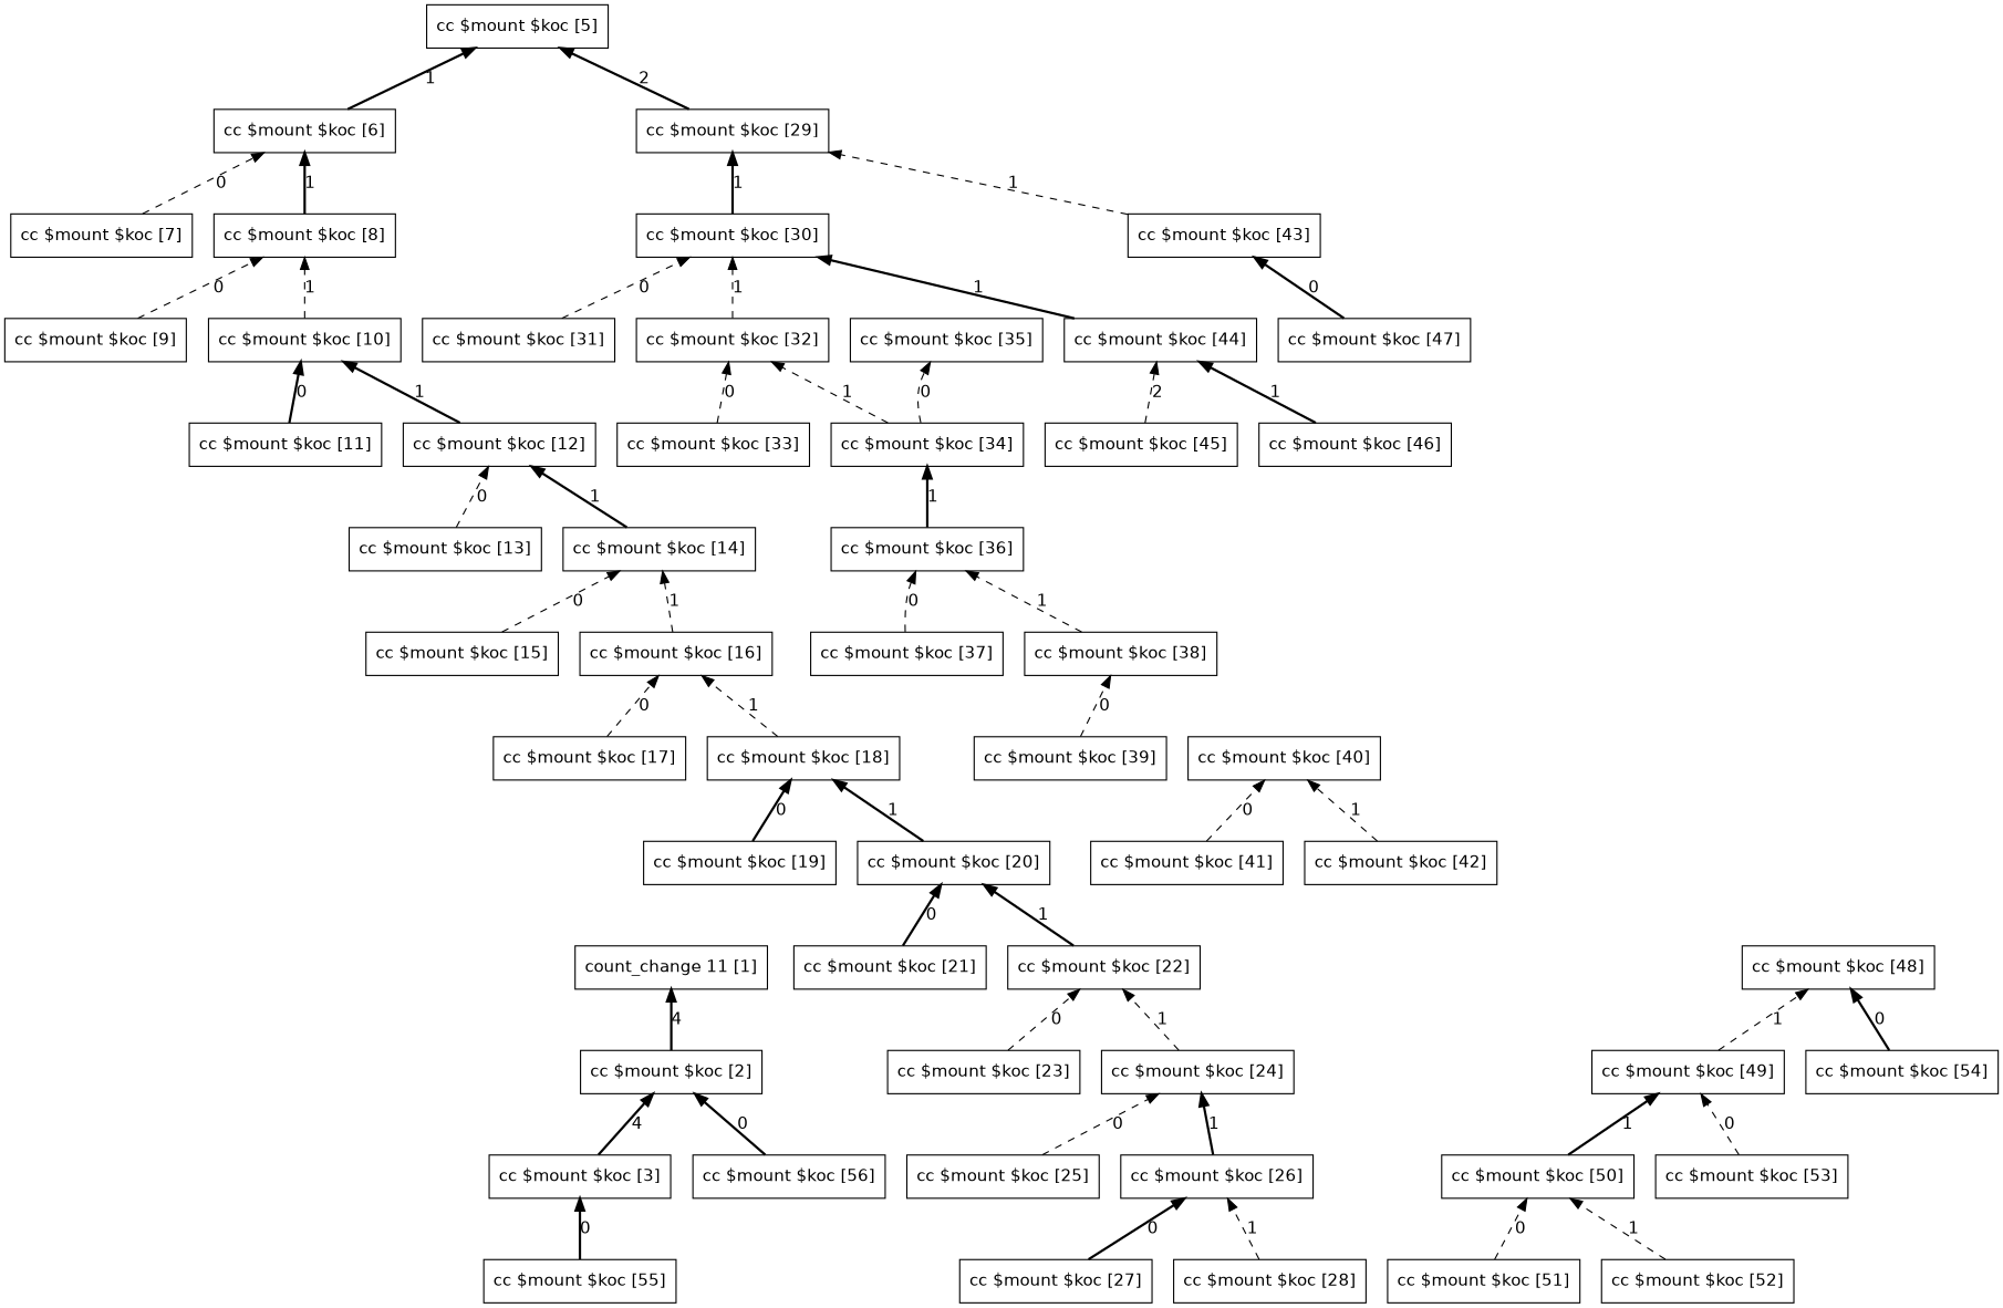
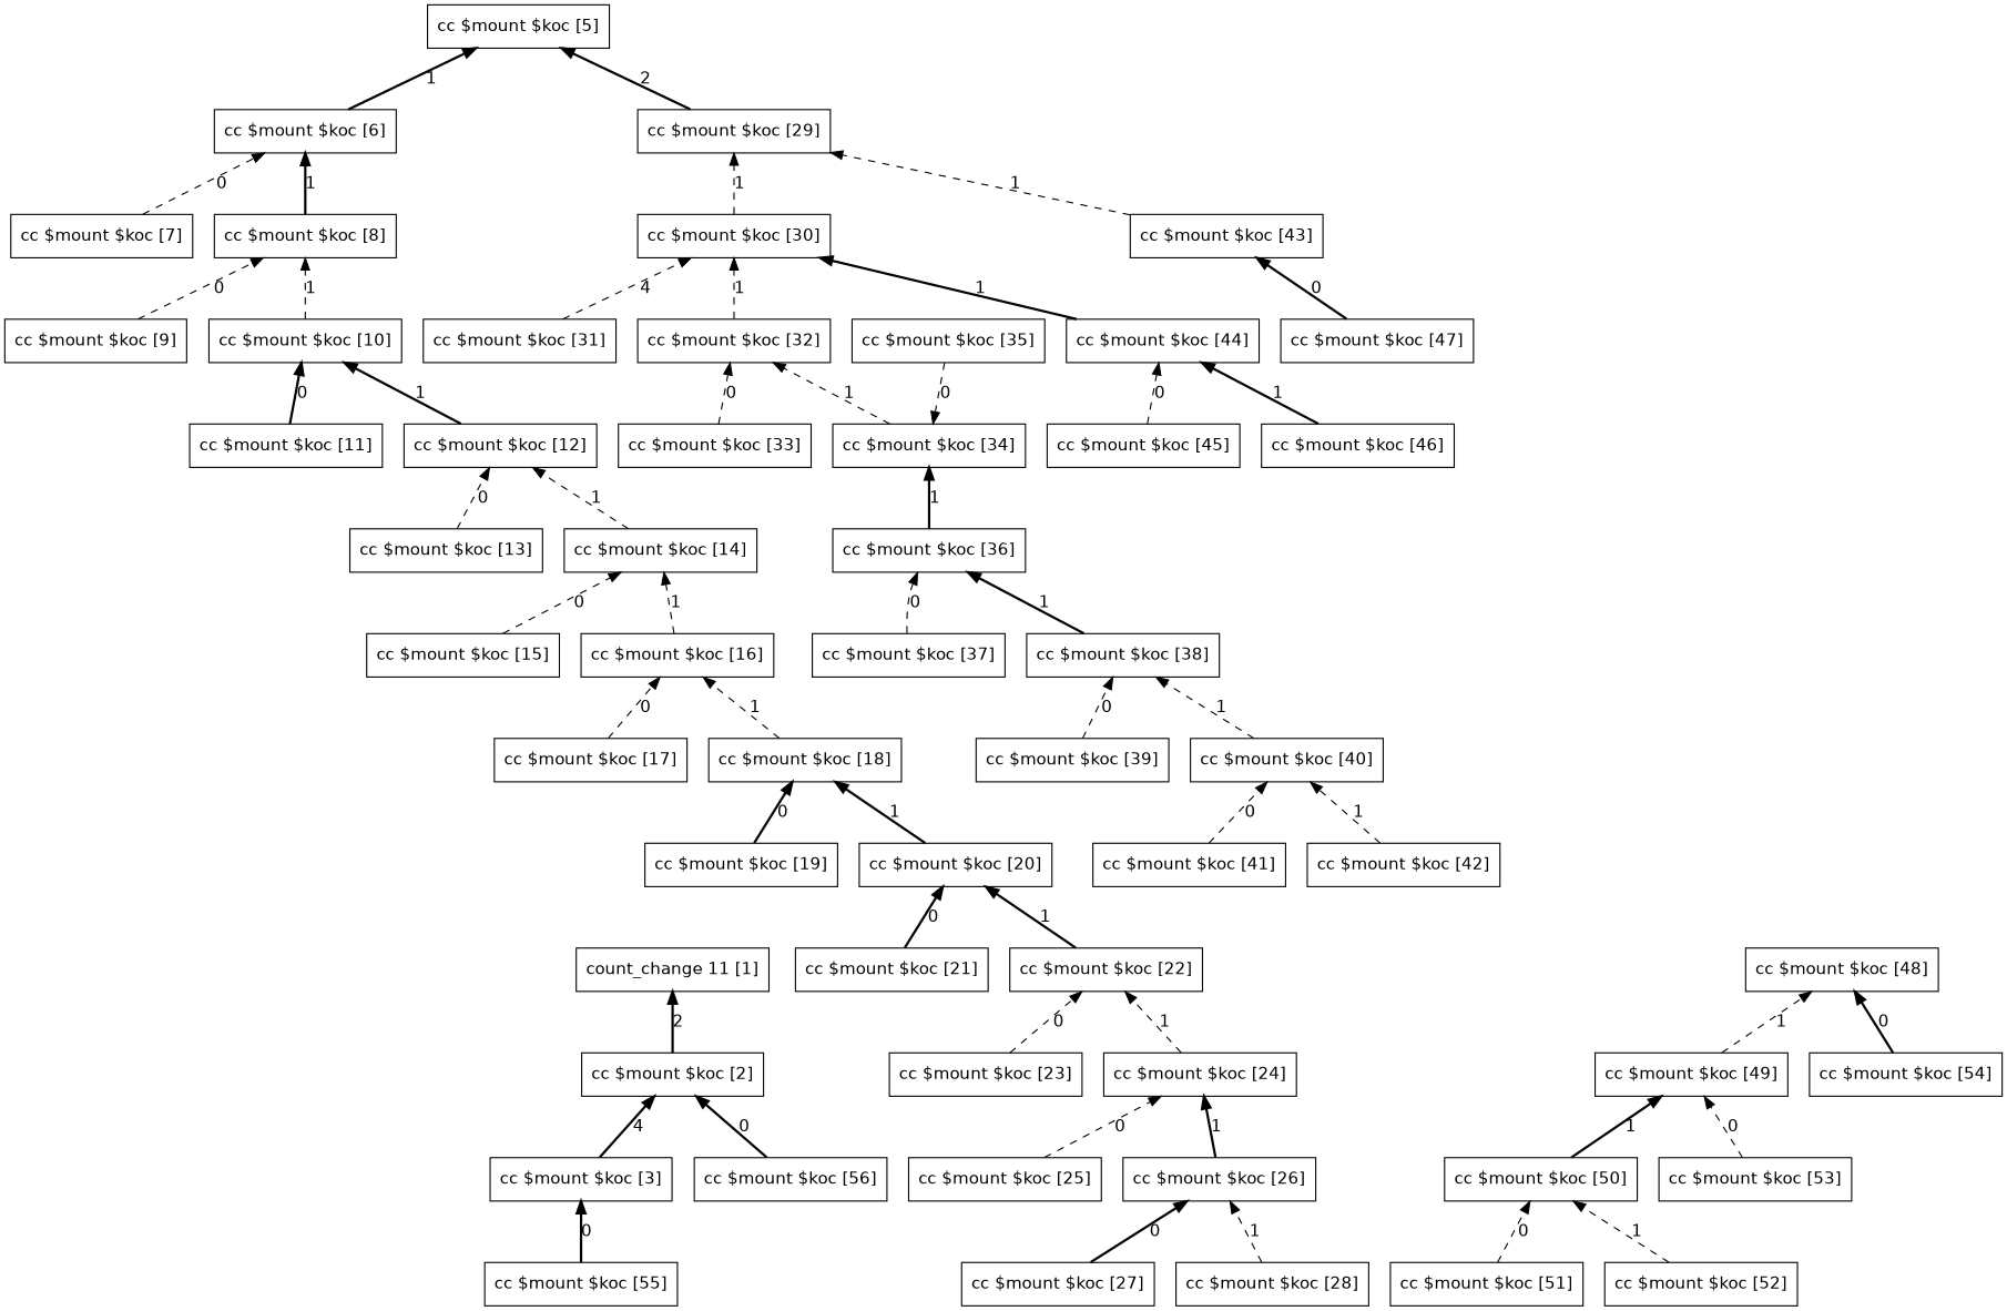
  digraph {
    fontname="DejaVu Sans"
    rankdir=BT
    node [fontname="DejaVu Sans" shape=rectangle]
    edge [fontname="DejaVu Sans" style=dashed]
    n1 [label="count_change 11 [1]"]
    n2 [label="cc $mount $koc [2]"]
    n3 [label="cc $mount $koc [3]"]
    n4 [label="cc $mount $koc [5]"]
    n5 [label="cc $mount $koc [6]"]
    n6 [label="cc $mount $koc [7]"]
    n7 [label="cc $mount $koc [8]"]
    n8 [label="cc $mount $koc [9]"]
    n9 [label="cc $mount $koc [10]"]
    n10 [label="cc $mount $koc [11]"]
    n11 [label="cc $mount $koc [12]"]
    n12 [label="cc $mount $koc [13]"]
    n13 [label="cc $mount $koc [14]"]
    n14 [label="cc $mount $koc [15]"]
    n15 [label="cc $mount $koc [16]"]
    n16 [label="cc $mount $koc [17]"]
    n17 [label="cc $mount $koc [18]"]
    n18 [label="cc $mount $koc [19]"]
    n19 [label="cc $mount $koc [20]"]
    n20 [label="cc $mount $koc [21]"]
    n21 [label="cc $mount $koc [22]"]
    n22 [label="cc $mount $koc [23]"]
    n23 [label="cc $mount $koc [24]"]
    n24 [label="cc $mount $koc [25]"]
    n25 [label="cc $mount $koc [26]"]
    n26 [label="cc $mount $koc [27]"]
    n27 [label="cc $mount $koc [28]"]
    n28 [label="cc $mount $koc [29]"]
    n29 [label="cc $mount $koc [30]"]
    n30 [label="cc $mount $koc [31]"]
    n31 [label="cc $mount $koc [32]"]
    n32 [label="cc $mount $koc [33]"]
    n33 [label="cc $mount $koc [34]"]
    n34 [label="cc $mount $koc [35]"]
    n35 [label="cc $mount $koc [36]"]
    n36 [label="cc $mount $koc [37]"]
    n37 [label="cc $mount $koc [38]"]
    n38 [label="cc $mount $koc [39]"]
    n39 [label="cc $mount $koc [40]"]
    n40 [label="cc $mount $koc [41]"]
    n41 [label="cc $mount $koc [42]"]
    n42 [label="cc $mount $koc [43]"]
    n43 [label="cc $mount $koc [44]"]
    n44 [label="cc $mount $koc [45]"]
    n45 [label="cc $mount $koc [46]"]
    n46 [label="cc $mount $koc [47]"]
    n47 [label="cc $mount $koc [48]"]
    n48 [label="cc $mount $koc [49]"]
    n49 [label="cc $mount $koc [50]"]
    n50 [label="cc $mount $koc [51]"]
    n51 [label="cc $mount $koc [52]"]
    n52 [label="cc $mount $koc [53]"]
    n53 [label="cc $mount $koc [54]"]
    n54 [label="cc $mount $koc [55]"]
    n55 [label="cc $mount $koc [56]"]
-   n2 -> n1 [label=4 style=bold]
+   n2 -> n1 [label=2 style=bold]
    n3 -> n2 [label=4 style=bold]
    n5 -> n4 [label=1 style=bold]
    n6 -> n5 [label=0]
    n7 -> n5 [label=1 style=bold]
    n8 -> n7 [label=0]
    n9 -> n7 [label=1]
    n10 -> n9 [label=0 style=bold]
    n11 -> n9 [label=1 style=bold]
    n12 -> n11 [label=0]
-   n13 -> n11 [label=1 style=bold]
+   n13 -> n11 [label=1]
    n14 -> n13 [label=0]
    n15 -> n13 [label=1]
    n16 -> n15 [label=0]
    n17 -> n15 [label=1]
    n18 -> n17 [label=0 style=bold]
    n19 -> n17 [label=1 style=bold]
    n20 -> n19 [label=0 style=bold]
    n21 -> n19 [label=1 style=bold]
    n22 -> n21 [label=0]
    n23 -> n21 [label=1]
    n24 -> n23 [label=0]
    n25 -> n23 [label=1 style=bold]
    n26 -> n25 [label=0 style=bold]
    n27 -> n25 [label=1]
    n28 -> n4 [label=2 style=bold]
-   n29 -> n28 [label=1 style=bold]
-   n30 -> n29 [label=0]
+   n29 -> n28 [label=1]
+   n30 -> n29 [label=4]
    n31 -> n29 [label=1]
    n32 -> n31 [label=0]
    n33 -> n31 [label=1]
-   n33 -> n34 [label=0]
+   n34 -> n33 [label=0]
    n35 -> n33 [label=1 style=bold]
    n36 -> n35 [label=0]
-   n37 -> n35 [label=1]
+   n37 -> n35 [label=1 style=bold]
    n38 -> n37 [label=0]
+   n39 -> n37 [label=1]
    n40 -> n39 [label=0]
    n41 -> n39 [label=1]
    n42 -> n28 [label=1]
    n43 -> n29 [label=1 style=bold]
-   n44 -> n43 [label=2]
+   n44 -> n43 [label=0]
    n45 -> n43 [label=1 style=bold]
    n46 -> n42 [label=0 style=bold]
    n48 -> n47 [label=1]
    n49 -> n48 [label=1 style=bold]
    n50 -> n49 [label=0]
    n51 -> n49 [label=1]
    n52 -> n48 [label=0]
    n53 -> n47 [label=0 style=bold]
    n54 -> n3 [label=0 style=bold]
    n55 -> n2 [label=0 style=bold]
  }
